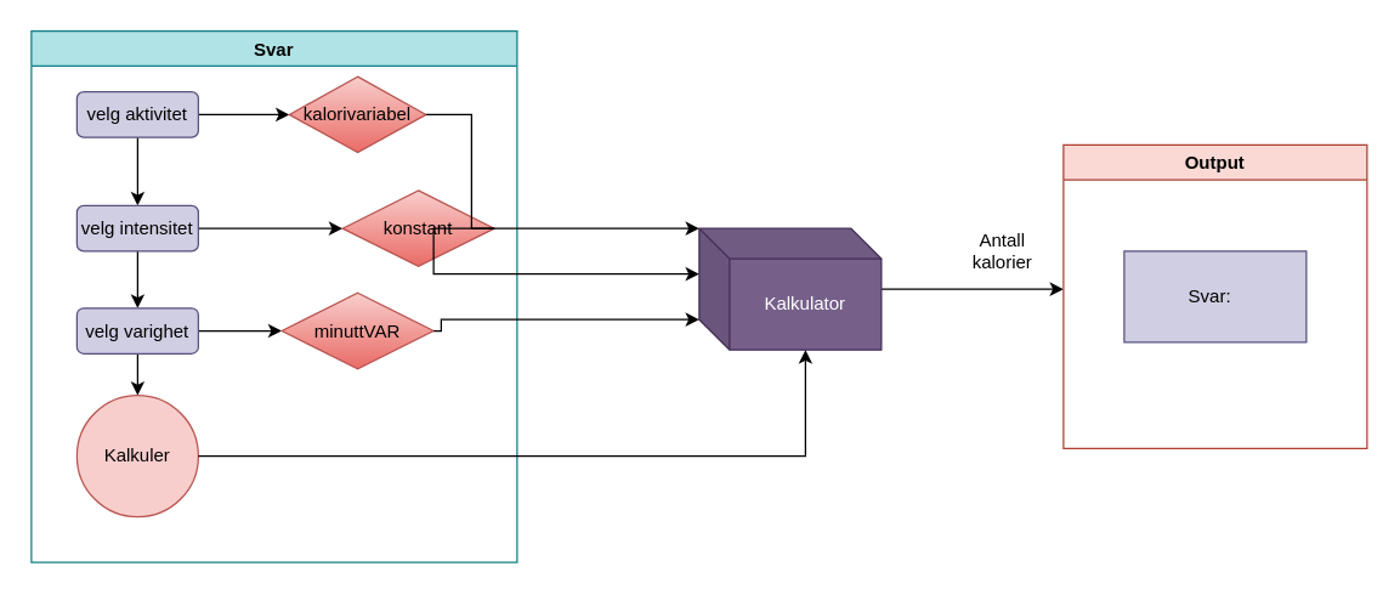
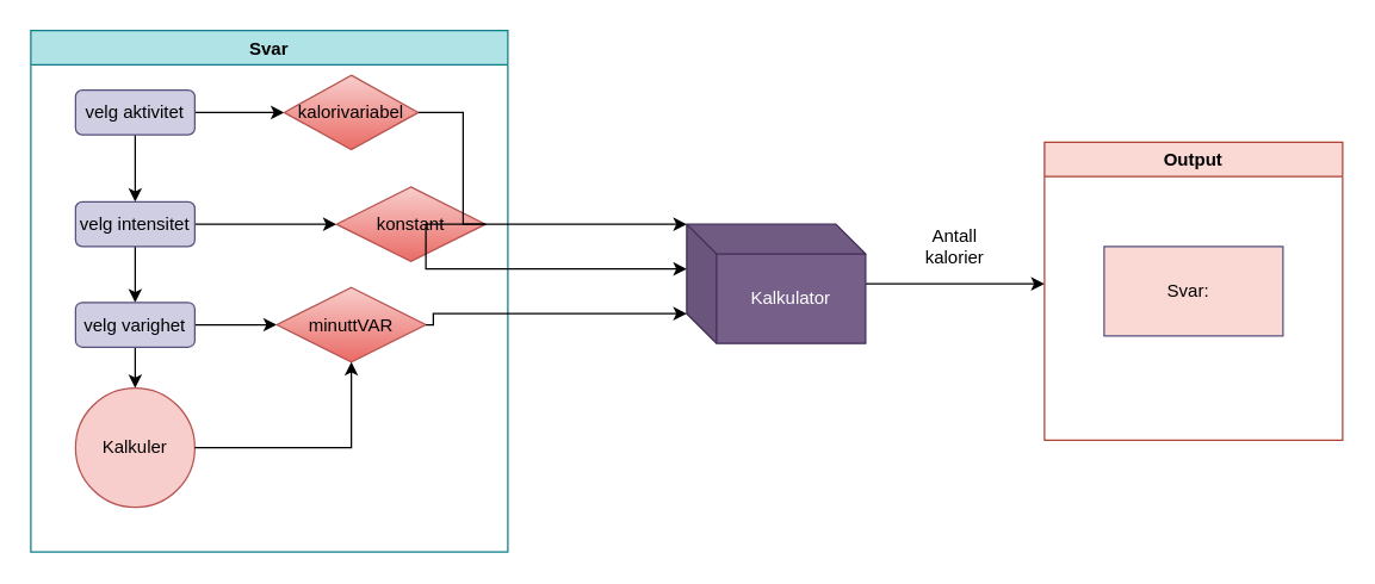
  <mxCell id="0" />
  <mxCell id="1" parent="0" />
  <mxCell id="2" value="Svar" style="swimlane;fillColor=#b0e3e6;strokeColor=#0e8088;glass=0;gradientColor=none;" vertex="1" parent="1"><mxGeometry x="20" y="20" width="320" height="350" as="geometry" /></mxCell>
  <mxCell id="3" style="edgeStyle=orthogonalEdgeStyle;rounded=0;orthogonalLoop=1;jettySize=auto;html=1;entryX=0;entryY=0.5;entryDx=0;entryDy=0;" edge="1" parent="2" source="5" target="6"><mxGeometry relative="1" as="geometry" /></mxCell>
  <mxCell id="4" style="edgeStyle=orthogonalEdgeStyle;rounded=0;orthogonalLoop=1;jettySize=auto;html=1;entryX=0.5;entryY=0;entryDx=0;entryDy=0;" edge="1" parent="2" source="5" target="9"><mxGeometry relative="1" as="geometry" /></mxCell>
  <mxCell id="5" value="velg aktivitet" style="rounded=1;whiteSpace=wrap;html=1;fillColor=#d0cee2;strokeColor=#56517e;" vertex="1" parent="2"><mxGeometry x="30" y="40" width="80" height="30" as="geometry" /></mxCell>
  <mxCell id="6" value="kalorivariabel" style="rhombus;whiteSpace=wrap;html=1;fillColor=#f8cecc;gradientColor=#ea6b66;strokeColor=#b85450;" vertex="1" parent="2"><mxGeometry x="170" y="30" width="90" height="50" as="geometry" /></mxCell>
  <mxCell id="7" style="edgeStyle=orthogonalEdgeStyle;rounded=0;orthogonalLoop=1;jettySize=auto;html=1;" edge="1" parent="2" source="9" target="10"><mxGeometry relative="1" as="geometry" /></mxCell>
  <mxCell id="8" style="edgeStyle=orthogonalEdgeStyle;rounded=0;orthogonalLoop=1;jettySize=auto;html=1;exitX=0.5;exitY=1;exitDx=0;exitDy=0;entryX=0.5;entryY=0;entryDx=0;entryDy=0;" edge="1" parent="2" source="9" target="13"><mxGeometry relative="1" as="geometry" /></mxCell>
  <mxCell id="9" value="velg intensitet" style="rounded=1;whiteSpace=wrap;html=1;fillColor=#d0cee2;strokeColor=#56517e;" vertex="1" parent="2"><mxGeometry x="30" y="115" width="80" height="30" as="geometry" /></mxCell>
  <mxCell id="10" value="konstant" style="rhombus;whiteSpace=wrap;html=1;fillColor=#f8cecc;gradientColor=#ea6b66;strokeColor=#b85450;" vertex="1" parent="2"><mxGeometry x="205" y="105" width="100" height="50" as="geometry" /></mxCell>
  <mxCell id="11" style="edgeStyle=orthogonalEdgeStyle;rounded=0;orthogonalLoop=1;jettySize=auto;html=1;entryX=0;entryY=0.5;entryDx=0;entryDy=0;" edge="1" parent="2" source="13" target="14"><mxGeometry relative="1" as="geometry" /></mxCell>
  <mxCell id="12" style="edgeStyle=orthogonalEdgeStyle;rounded=0;orthogonalLoop=1;jettySize=auto;html=1;exitX=0.5;exitY=1;exitDx=0;exitDy=0;entryX=0.5;entryY=0;entryDx=0;entryDy=0;" edge="1" parent="2" source="13" target="15"><mxGeometry relative="1" as="geometry" /></mxCell>
  <mxCell id="13" value="velg varighet" style="rounded=1;whiteSpace=wrap;html=1;fillColor=#d0cee2;strokeColor=#56517e;" vertex="1" parent="2"><mxGeometry x="30" y="182.5" width="80" height="30" as="geometry" /></mxCell>
  <mxCell id="14" value="minuttVAR" style="rhombus;whiteSpace=wrap;html=1;fillColor=#f8cecc;gradientColor=#ea6b66;strokeColor=#b85450;" vertex="1" parent="2"><mxGeometry x="165" y="172.5" width="100" height="50" as="geometry" /></mxCell>
  <mxCell id="15" value="Kalkuler" style="ellipse;whiteSpace=wrap;html=1;aspect=fixed;fillColor=#f8cecc;strokeColor=#b85450;" vertex="1" parent="2"><mxGeometry x="30" y="240" width="80" height="80" as="geometry" /></mxCell>
  <mxCell id="16" style="edgeStyle=orthogonalEdgeStyle;rounded=0;orthogonalLoop=1;jettySize=auto;html=1;" edge="1" parent="1" source="17"><mxGeometry relative="1" as="geometry"><mxPoint x="700" y="190" as="targetPoint" /></mxGeometry></mxCell>
  <mxCell id="17" value="Kalkulator" style="shape=cube;whiteSpace=wrap;html=1;boundedLbl=1;backgroundOutline=1;darkOpacity=0.05;darkOpacity2=0.1;fillColor=#76608a;fontColor=#ffffff;strokeColor=#432D57;" vertex="1" parent="1"><mxGeometry x="460" y="150" width="120" height="80" as="geometry" /></mxCell>
- <mxCell id="18" style="edgeStyle=orthogonalEdgeStyle;rounded=0;orthogonalLoop=1;jettySize=auto;html=1;entryX=0;entryY=0;entryDx=70;entryDy=80;entryPerimeter=0;" edge="1" parent="1" source="15" target="17"><mxGeometry relative="1" as="geometry" /></mxCell>
+ <mxCell id="18" style="edgeStyle=orthogonalEdgeStyle;rounded=0;orthogonalLoop=1;jettySize=auto;html=1;" edge="1" parent="1" source="15" target="14"><mxGeometry relative="1" as="geometry" /></mxCell>
  <mxCell id="19" style="edgeStyle=orthogonalEdgeStyle;rounded=0;orthogonalLoop=1;jettySize=auto;html=1;exitX=1;exitY=0.5;exitDx=0;exitDy=0;entryX=0;entryY=0;entryDx=0;entryDy=60;entryPerimeter=0;" edge="1" parent="1" source="14" target="17"><mxGeometry relative="1" as="geometry"><Array as="points"><mxPoint x="290" y="218" /><mxPoint x="290" y="210" /></Array></mxGeometry></mxCell>
  <mxCell id="20" style="edgeStyle=orthogonalEdgeStyle;rounded=0;orthogonalLoop=1;jettySize=auto;html=1;exitX=1;exitY=0.5;exitDx=0;exitDy=0;entryX=0;entryY=0;entryDx=0;entryDy=30;entryPerimeter=0;" edge="1" parent="1" source="10" target="17"><mxGeometry relative="1" as="geometry"><Array as="points"><mxPoint x="285" y="180" /></Array></mxGeometry></mxCell>
  <mxCell id="21" style="edgeStyle=orthogonalEdgeStyle;rounded=0;orthogonalLoop=1;jettySize=auto;html=1;exitX=1;exitY=0.5;exitDx=0;exitDy=0;entryX=0;entryY=0;entryDx=0;entryDy=0;entryPerimeter=0;" edge="1" parent="1" source="6" target="17"><mxGeometry relative="1" as="geometry"><Array as="points"><mxPoint x="310" y="75" /><mxPoint x="310" y="150" /></Array></mxGeometry></mxCell>
  <mxCell id="22" value="Output" style="swimlane;fillColor=#fad9d5;strokeColor=#ae4132;" vertex="1" parent="1"><mxGeometry x="700" y="95" width="200" height="200" as="geometry" /></mxCell>
- <mxCell id="23" value="Svar:&amp;nbsp;&amp;nbsp;" style="rounded=0;whiteSpace=wrap;html=1;fillColor=#d0cee2;strokeColor=#56517e;" vertex="1" parent="22"><mxGeometry x="40" y="70" width="120" height="60" as="geometry" /></mxCell>
- <mxCell id="24" value="Antall kalorier" style="text;html=1;strokeColor=none;fillColor=none;align=center;verticalAlign=middle;whiteSpace=wrap;rounded=0;" vertex="1" parent="1"><mxGeometry x="630" y="150" width="60" height="30" as="geometry" /></mxCell>
+ <mxCell id="23" value="Svar:&amp;nbsp;&amp;nbsp;" style="rounded=0;whiteSpace=wrap;html=1;fillColor=#fad9d5;strokeColor=#56517e;" vertex="1" parent="22"><mxGeometry x="40" y="70" width="120" height="60" as="geometry" /></mxCell>
+ <mxCell id="24" value="Antall kalorier" style="text;html=1;strokeColor=none;fillColor=none;align=center;verticalAlign=middle;whiteSpace=wrap;rounded=0;" vertex="1" parent="1"><mxGeometry x="610" y="150" width="60" height="30" as="geometry" /></mxCell>
